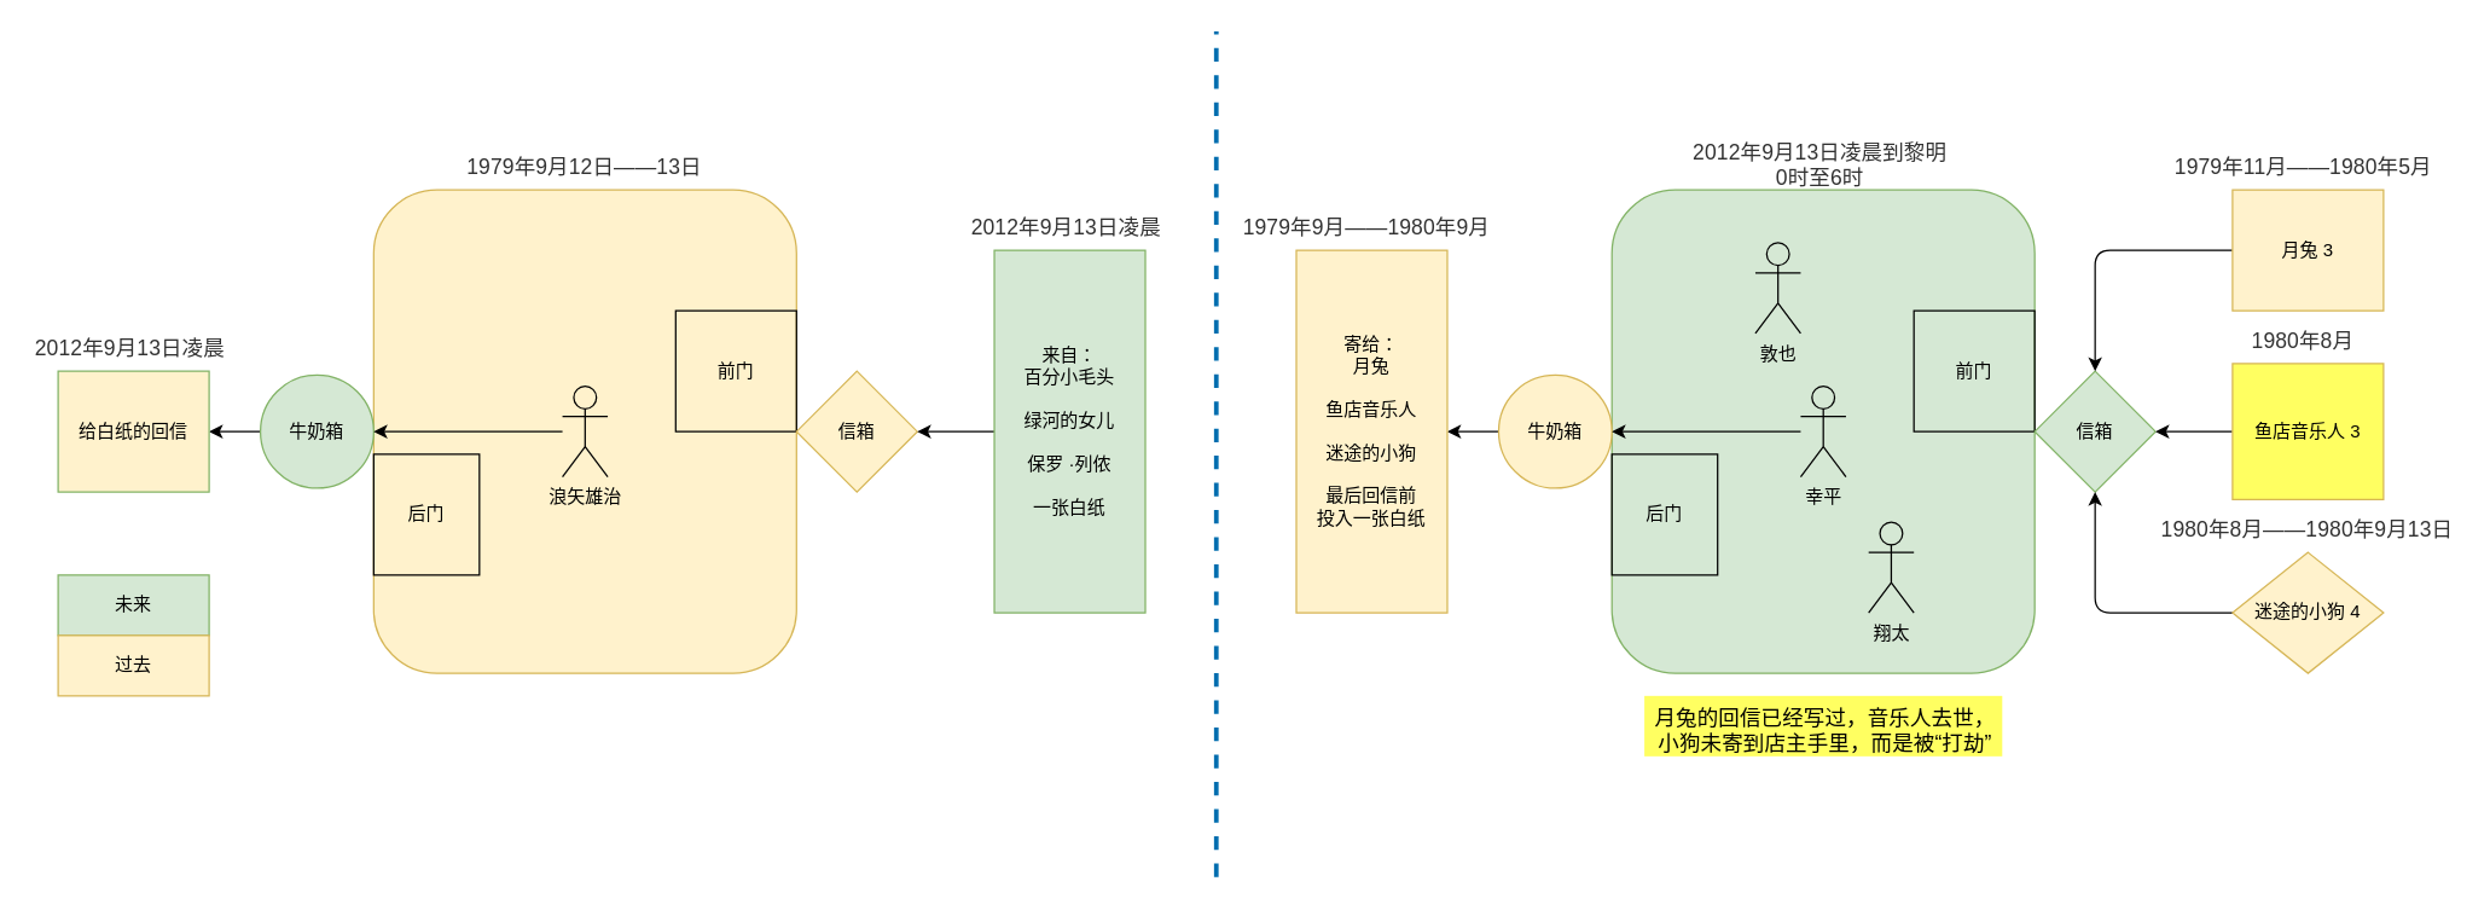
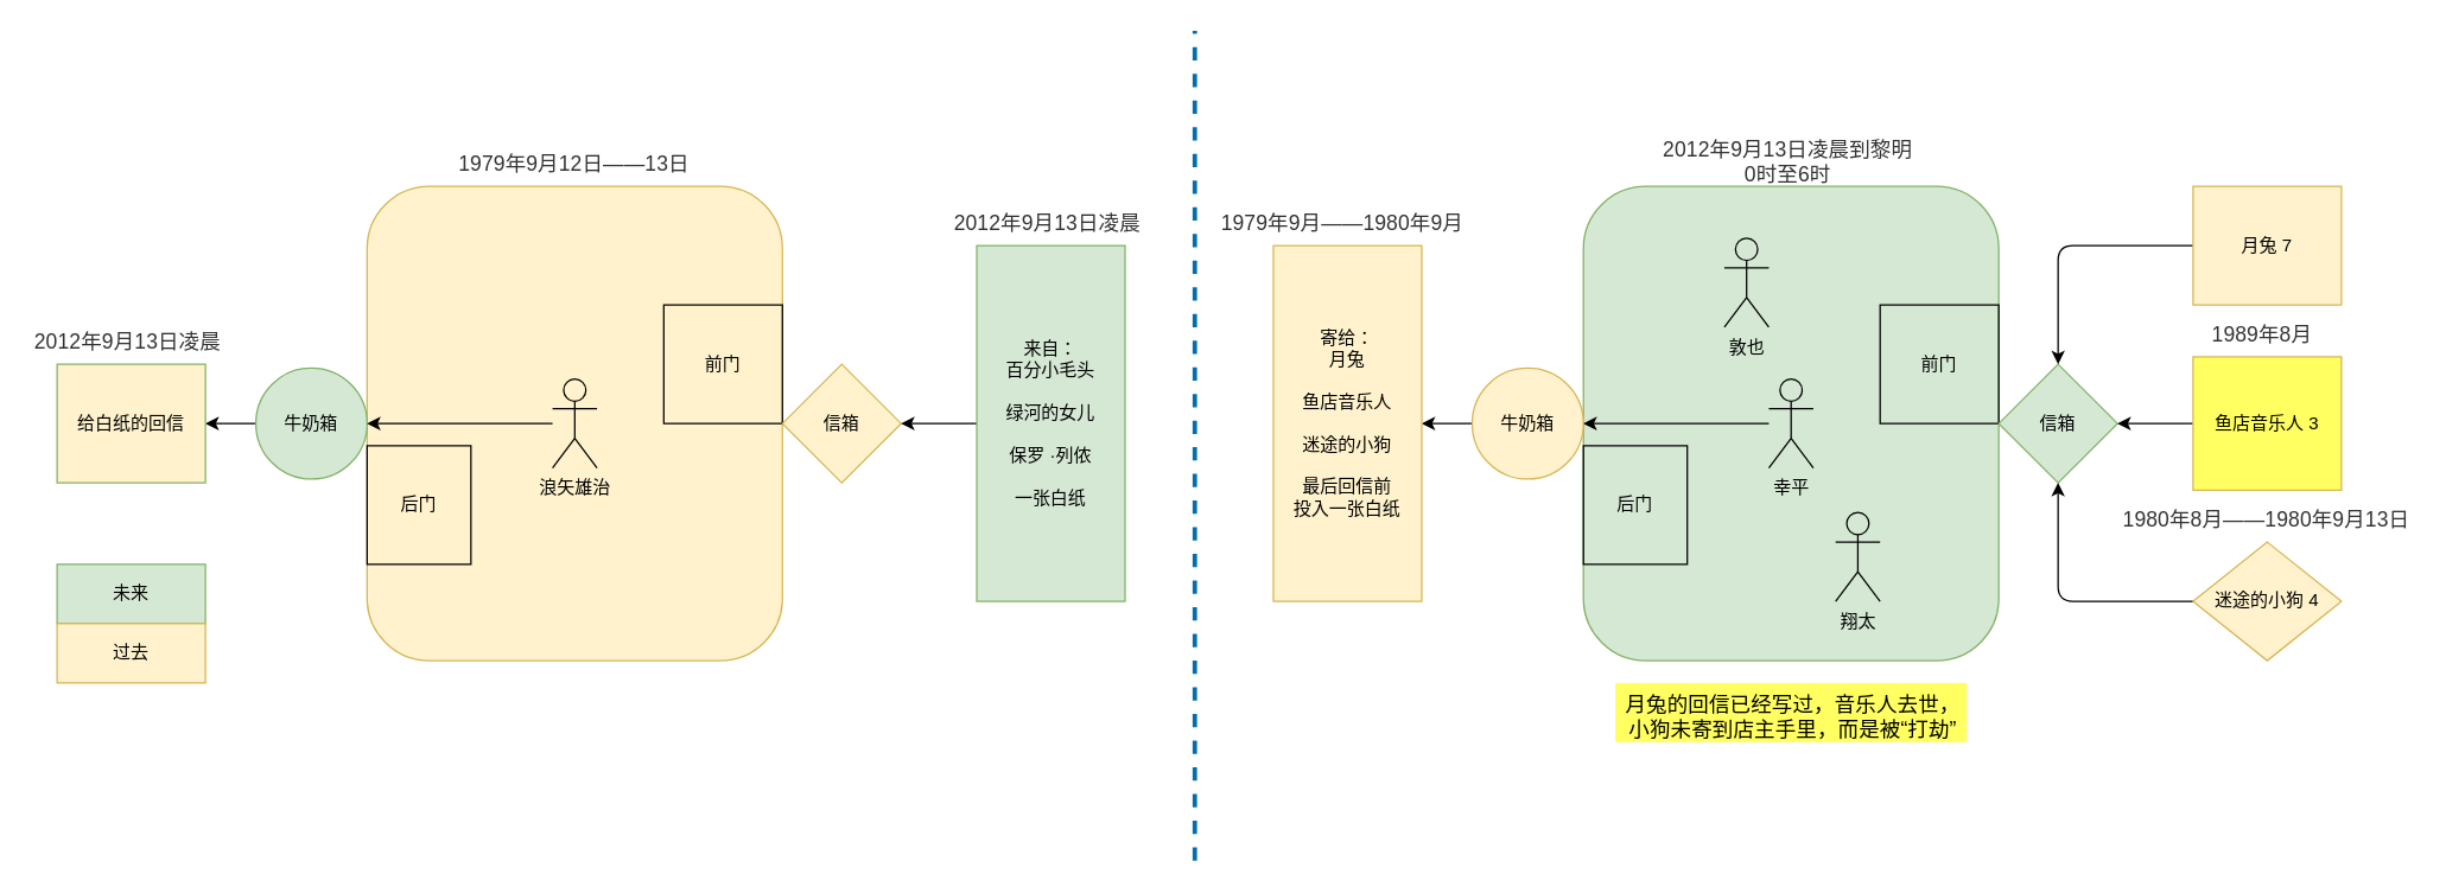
  <mxCell id="0" />
  <mxCell id="1" parent="0" />
  <mxCell id="2" value="" style="rounded=1;whiteSpace=wrap;html=1;fillColor=#fff2cc;strokeColor=#d6b656;" vertex="1" parent="1"><mxGeometry x="247" y="125" width="280" height="320" as="geometry" /></mxCell>
  <mxCell id="3" value="后门" style="rounded=0;whiteSpace=wrap;html=1;fillColor=none;" vertex="1" parent="1"><mxGeometry x="247" y="300" width="70" height="80" as="geometry" /></mxCell>
  <mxCell id="4" style="edgeStyle=none;html=1;entryX=1;entryY=0.5;entryDx=0;entryDy=0;" edge="1" parent="1" source="5" target="13"><mxGeometry relative="1" as="geometry" /></mxCell>
  <mxCell id="5" value="牛奶箱" style="ellipse;whiteSpace=wrap;html=1;aspect=fixed;fillColor=#d5e8d4;strokeColor=#82b366;" vertex="1" parent="1"><mxGeometry x="172" y="247.5" width="75" height="75" as="geometry" /></mxCell>
  <mxCell id="6" value="前门" style="rounded=0;whiteSpace=wrap;html=1;fillColor=none;" vertex="1" parent="1"><mxGeometry x="447" y="205" width="80" height="80" as="geometry" /></mxCell>
  <mxCell id="7" value="信箱" style="rhombus;whiteSpace=wrap;html=1;fillColor=#fff2cc;strokeColor=#d6b656;" vertex="1" parent="1"><mxGeometry x="527" y="245" width="80" height="80" as="geometry" /></mxCell>
  <mxCell id="8" value="&lt;span style=&quot;color: rgb(50 , 50 , 50) ; font-size: 14px ; font-style: normal ; font-weight: 400 ; letter-spacing: 0.1px ; text-indent: 0px ; text-transform: none ; word-spacing: 0px ; background-color: rgb(255 , 255 , 255) ; display: inline ; float: none&quot;&gt;1979年9月12日——13日&lt;/span&gt;" style="text;whiteSpace=wrap;html=1;" vertex="1" parent="1"><mxGeometry x="307" y="95" width="160" height="30" as="geometry" /></mxCell>
  <mxCell id="9" style="edgeStyle=none;html=1;entryX=1;entryY=0.5;entryDx=0;entryDy=0;" edge="1" parent="1" source="10" target="7"><mxGeometry relative="1" as="geometry" /></mxCell>
  <mxCell id="10" value="来自：&lt;br&gt;百分小毛头&lt;br&gt;&lt;br&gt;绿河的女儿&lt;br&gt;&lt;br&gt;保罗 ·列侬&lt;br&gt;&lt;br&gt;一张白纸" style="rounded=0;whiteSpace=wrap;html=1;fillColor=#d5e8d4;strokeColor=#82b366;" vertex="1" parent="1"><mxGeometry x="658" y="165" width="100" height="240" as="geometry" /></mxCell>
  <mxCell id="11" style="edgeStyle=none;html=1;" edge="1" parent="1" source="12" target="5"><mxGeometry relative="1" as="geometry" /></mxCell>
  <mxCell id="12" value="浪矢雄治" style="shape=umlActor;verticalLabelPosition=bottom;verticalAlign=top;html=1;outlineConnect=0;fillColor=none;" vertex="1" parent="1"><mxGeometry x="372" y="255" width="30" height="60" as="geometry" /></mxCell>
  <mxCell id="13" value="给白纸的回信" style="rounded=0;whiteSpace=wrap;html=1;fillColor=#fff2cc;strokeColor=#82b366;" vertex="1" parent="1"><mxGeometry x="38" y="245" width="100" height="80" as="geometry" /></mxCell>
  <mxCell id="14" value="" style="rounded=1;whiteSpace=wrap;html=1;fillColor=#d5e8d4;strokeColor=#82b366;" vertex="1" parent="1"><mxGeometry x="1067" y="125" width="280" height="320" as="geometry" /></mxCell>
  <mxCell id="15" value="后门" style="rounded=0;whiteSpace=wrap;html=1;fillColor=none;" vertex="1" parent="1"><mxGeometry x="1067" y="300" width="70" height="80" as="geometry" /></mxCell>
  <mxCell id="16" style="edgeStyle=none;html=1;entryX=1;entryY=0.5;entryDx=0;entryDy=0;" edge="1" source="17" target="24" parent="1"><mxGeometry relative="1" as="geometry" /></mxCell>
  <mxCell id="17" value="牛奶箱" style="ellipse;whiteSpace=wrap;html=1;aspect=fixed;fillColor=#fff2cc;strokeColor=#d6b656;" vertex="1" parent="1"><mxGeometry x="992" y="247.5" width="75" height="75" as="geometry" /></mxCell>
  <mxCell id="18" value="前门" style="rounded=0;whiteSpace=wrap;html=1;fillColor=none;" vertex="1" parent="1"><mxGeometry x="1267" y="205" width="80" height="80" as="geometry" /></mxCell>
  <mxCell id="19" value="信箱" style="rhombus;whiteSpace=wrap;html=1;fillColor=#d5e8d4;strokeColor=#82b366;" vertex="1" parent="1"><mxGeometry x="1347" y="245" width="80" height="80" as="geometry" /></mxCell>
  <mxCell id="20" style="edgeStyle=none;html=1;entryX=1;entryY=0.5;entryDx=0;entryDy=0;" edge="1" source="21" target="19" parent="1"><mxGeometry relative="1" as="geometry" /></mxCell>
  <mxCell id="21" value="鱼店音乐人 3" style="rounded=0;whiteSpace=wrap;html=1;fillColor=#ffff61;strokeColor=#d6b656;" vertex="1" parent="1"><mxGeometry x="1478" y="240" width="100" height="90" as="geometry" /></mxCell>
  <mxCell id="22" style="edgeStyle=none;html=1;" edge="1" source="23" target="17" parent="1"><mxGeometry relative="1" as="geometry" /></mxCell>
  <mxCell id="23" value="幸平" style="shape=umlActor;verticalLabelPosition=bottom;verticalAlign=top;html=1;outlineConnect=0;fillColor=none;" vertex="1" parent="1"><mxGeometry x="1192" y="255" width="30" height="60" as="geometry" /></mxCell>
  <mxCell id="24" value="寄给：&lt;br&gt;月兔&lt;br&gt;&lt;br&gt;鱼店音乐人&lt;br&gt;&lt;br&gt;迷途的小狗&lt;br&gt;&lt;br&gt;最后回信前&lt;br&gt;投入一张白纸" style="rounded=0;whiteSpace=wrap;html=1;fillColor=#fff2cc;strokeColor=#d6b656;" vertex="1" parent="1"><mxGeometry x="858" y="165" width="100" height="240" as="geometry" /></mxCell>
  <mxCell id="25" value="&lt;span style=&quot;color: rgb(50 , 50 , 50) ; font-size: 14px ; font-style: normal ; font-weight: 400 ; letter-spacing: 0.1px ; text-indent: 0px ; text-transform: none ; word-spacing: 0px ; background-color: rgb(255 , 255 , 255) ; display: inline ; float: none&quot;&gt;2012年9月13日凌晨到黎明&lt;br&gt;&lt;div style=&quot;text-align: center&quot;&gt;&lt;span style=&quot;letter-spacing: 0.1px&quot;&gt;0时至6时&lt;/span&gt;&lt;/div&gt;&lt;/span&gt;" style="text;whiteSpace=wrap;html=1;" vertex="1" parent="1"><mxGeometry x="1119.25" y="85" width="175.5" height="40" as="geometry" /></mxCell>
  <mxCell id="26" value="翔太" style="shape=umlActor;verticalLabelPosition=bottom;verticalAlign=top;html=1;outlineConnect=0;fillColor=none;" vertex="1" parent="1"><mxGeometry x="1237" y="345" width="30" height="60" as="geometry" /></mxCell>
  <mxCell id="27" value="敦也" style="shape=umlActor;verticalLabelPosition=bottom;verticalAlign=top;html=1;outlineConnect=0;fillColor=none;" vertex="1" parent="1"><mxGeometry x="1162" y="160" width="30" height="60" as="geometry" /></mxCell>
  <mxCell id="28" value="&lt;span style=&quot;color: rgb(50 , 50 , 50) ; font-size: 14px ; font-style: normal ; font-weight: 400 ; letter-spacing: 0.1px ; text-indent: 0px ; text-transform: none ; word-spacing: 0px ; background-color: rgb(255 , 255 , 255) ; display: inline ; float: none&quot;&gt;2012年9月13日凌晨&lt;/span&gt;" style="text;whiteSpace=wrap;html=1;" vertex="1" parent="1"><mxGeometry x="640.75" y="135" width="134.5" height="30" as="geometry" /></mxCell>
  <mxCell id="29" value="&lt;span style=&quot;color: rgb(50 , 50 , 50) ; font-size: 14px ; font-style: normal ; font-weight: 400 ; letter-spacing: 0.1px ; text-indent: 0px ; text-transform: none ; word-spacing: 0px ; background-color: rgb(255 , 255 , 255) ; display: inline ; float: none&quot;&gt;2012年9月13日凌晨&lt;/span&gt;" style="text;whiteSpace=wrap;html=1;" vertex="1" parent="1"><mxGeometry x="20.75" y="215" width="134.5" height="30" as="geometry" /></mxCell>
  <mxCell id="30" style="edgeStyle=orthogonalEdgeStyle;html=1;entryX=0.5;entryY=0;entryDx=0;entryDy=0;" edge="1" parent="1" source="31" target="19"><mxGeometry relative="1" as="geometry" /></mxCell>
- <mxCell id="31" value="月兔 3" style="rounded=0;whiteSpace=wrap;html=1;fillColor=#fff2cc;strokeColor=#d6b656;" vertex="1" parent="1"><mxGeometry x="1478" y="125" width="100" height="80" as="geometry" /></mxCell>
+ <mxCell id="31" value="月兔 7" style="rounded=0;whiteSpace=wrap;html=1;fillColor=#fff2cc;strokeColor=#d6b656;" vertex="1" parent="1"><mxGeometry x="1478" y="125" width="100" height="80" as="geometry" /></mxCell>
  <mxCell id="32" style="edgeStyle=orthogonalEdgeStyle;html=1;entryX=0.5;entryY=1;entryDx=0;entryDy=0;" edge="1" parent="1" source="33" target="19"><mxGeometry relative="1" as="geometry" /></mxCell>
  <mxCell id="33" value="迷途的小狗 4" style="rhombus;whiteSpace=wrap;html=1;fillColor=#fff2cc;strokeColor=#d6b656;" vertex="1" parent="1"><mxGeometry x="1478" y="365" width="100" height="80" as="geometry" /></mxCell>
- <mxCell id="34" value="&lt;span style=&quot;color: rgb(50 , 50 , 50) ; font-size: 14px ; font-style: normal ; font-weight: 400 ; letter-spacing: 0.1px ; text-indent: 0px ; text-transform: none ; word-spacing: 0px ; background-color: rgb(255 , 255 , 255) ; display: inline ; float: none&quot;&gt;1979年11月——1980年5月&lt;/span&gt;" style="text;whiteSpace=wrap;html=1;" vertex="1" parent="1"><mxGeometry x="1438" y="95" width="174.5" height="30" as="geometry" /></mxCell>
- <mxCell id="35" value="&lt;span style=&quot;color: rgb(50 , 50 , 50) ; font-size: 14px ; font-style: normal ; font-weight: 400 ; letter-spacing: 0.1px ; text-indent: 0px ; text-transform: none ; word-spacing: 0px ; background-color: rgb(255 , 255 , 255) ; display: inline ; float: none&quot;&gt;1980年8月&lt;/span&gt;" style="text;whiteSpace=wrap;html=1;" vertex="1" parent="1"><mxGeometry x="1489.37" y="210" width="77.25" height="30" as="geometry" /></mxCell>
+ <mxCell id="35" value="&lt;span style=&quot;color: rgb(50 , 50 , 50) ; font-size: 14px ; font-style: normal ; font-weight: 400 ; letter-spacing: 0.1px ; text-indent: 0px ; text-transform: none ; word-spacing: 0px ; background-color: rgb(255 , 255 , 255) ; display: inline ; float: none&quot;&gt;1989年8月&lt;/span&gt;" style="text;whiteSpace=wrap;html=1;" vertex="1" parent="1"><mxGeometry x="1489.37" y="210" width="77.25" height="30" as="geometry" /></mxCell>
  <mxCell id="36" value="&lt;span style=&quot;color: rgb(50 , 50 , 50) ; font-size: 14px ; font-style: normal ; font-weight: 400 ; letter-spacing: 0.1px ; text-indent: 0px ; text-transform: none ; word-spacing: 0px ; background-color: rgb(255 , 255 , 255) ; display: inline ; float: none&quot;&gt;1980年8月——&lt;/span&gt;&lt;span style=&quot;color: rgb(50 , 50 , 50) ; font-size: 14px ; letter-spacing: 0.1px ; background-color: rgb(255 , 255 , 255)&quot;&gt;1980年9月13日&lt;/span&gt;" style="text;whiteSpace=wrap;html=1;" vertex="1" parent="1"><mxGeometry x="1429.37" y="335" width="197.25" height="30" as="geometry" /></mxCell>
  <mxCell id="37" value="&lt;span style=&quot;color: rgb(50 , 50 , 50) ; font-size: 14px ; font-style: normal ; font-weight: 400 ; letter-spacing: 0.1px ; text-indent: 0px ; text-transform: none ; word-spacing: 0px ; background-color: rgb(255 , 255 , 255) ; display: inline ; float: none&quot;&gt;1979年9月——1980年9月&lt;/span&gt;" style="text;whiteSpace=wrap;html=1;" vertex="1" parent="1"><mxGeometry x="820.75" y="135" width="174.5" height="30" as="geometry" /></mxCell>
  <mxCell id="38" value="未来" style="rounded=0;whiteSpace=wrap;html=1;fillColor=#d5e8d4;strokeColor=#82b366;" vertex="1" parent="1"><mxGeometry x="38" y="380" width="100" height="40" as="geometry" /></mxCell>
  <mxCell id="39" value="过去" style="rounded=0;whiteSpace=wrap;html=1;fillColor=#fff2cc;strokeColor=#d6b656;" vertex="1" parent="1"><mxGeometry x="38" y="420" width="100" height="40" as="geometry" /></mxCell>
  <mxCell id="40" value="" style="endArrow=none;html=1;fillColor=#1ba1e2;strokeColor=#006EAF;strokeWidth=3;dashed=1;" edge="1" parent="1"><mxGeometry width="50" height="50" relative="1" as="geometry"><mxPoint x="805" y="580" as="sourcePoint" /><mxPoint x="805" y="20" as="targetPoint" /></mxGeometry></mxCell>
  <mxCell id="41" value="&lt;div style=&quot;text-align: center&quot;&gt;&lt;font&gt;&lt;span style=&quot;font-size: 14px; letter-spacing: 0.1px;&quot;&gt;月兔的回信已经写过，音乐人去世，小狗未寄到店主手里，而是被“打劫”&lt;/span&gt;&lt;/font&gt;&lt;/div&gt;" style="text;whiteSpace=wrap;html=1;fillColor=#FFFF61;gradientColor=none;strokeColor=none;labelBackgroundColor=none;fontColor=default;" vertex="1" parent="1"><mxGeometry x="1088.5" y="460" width="237" height="40" as="geometry" /></mxCell>
